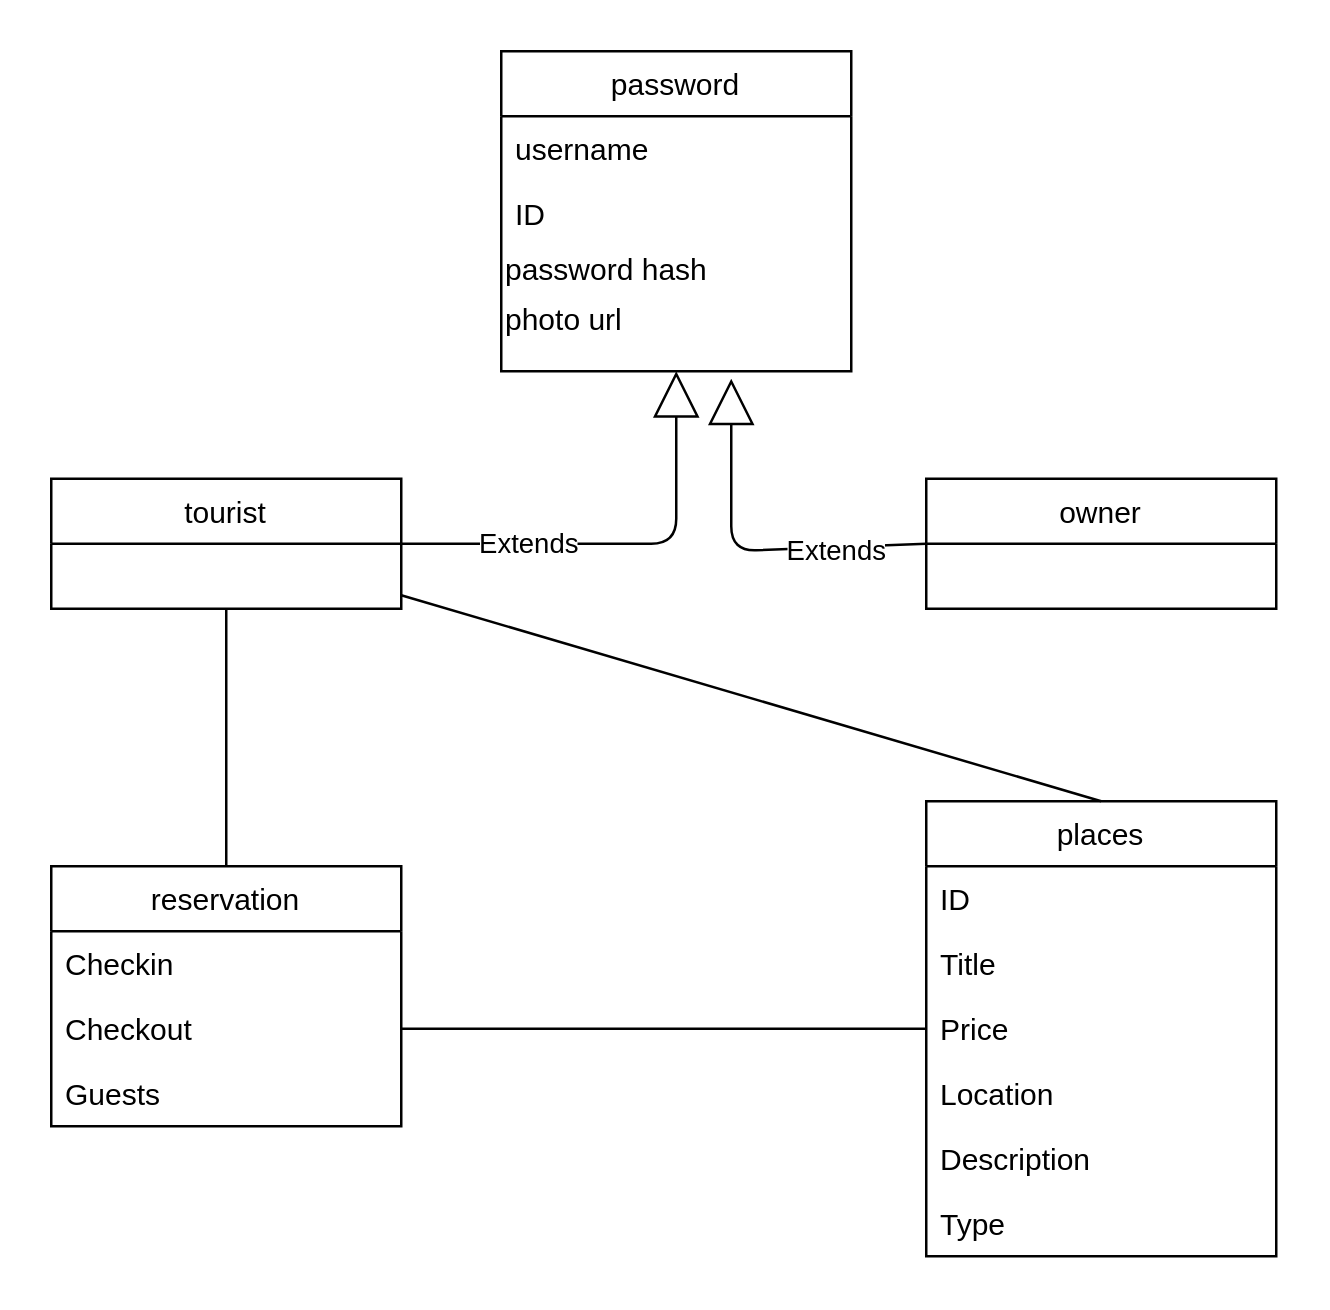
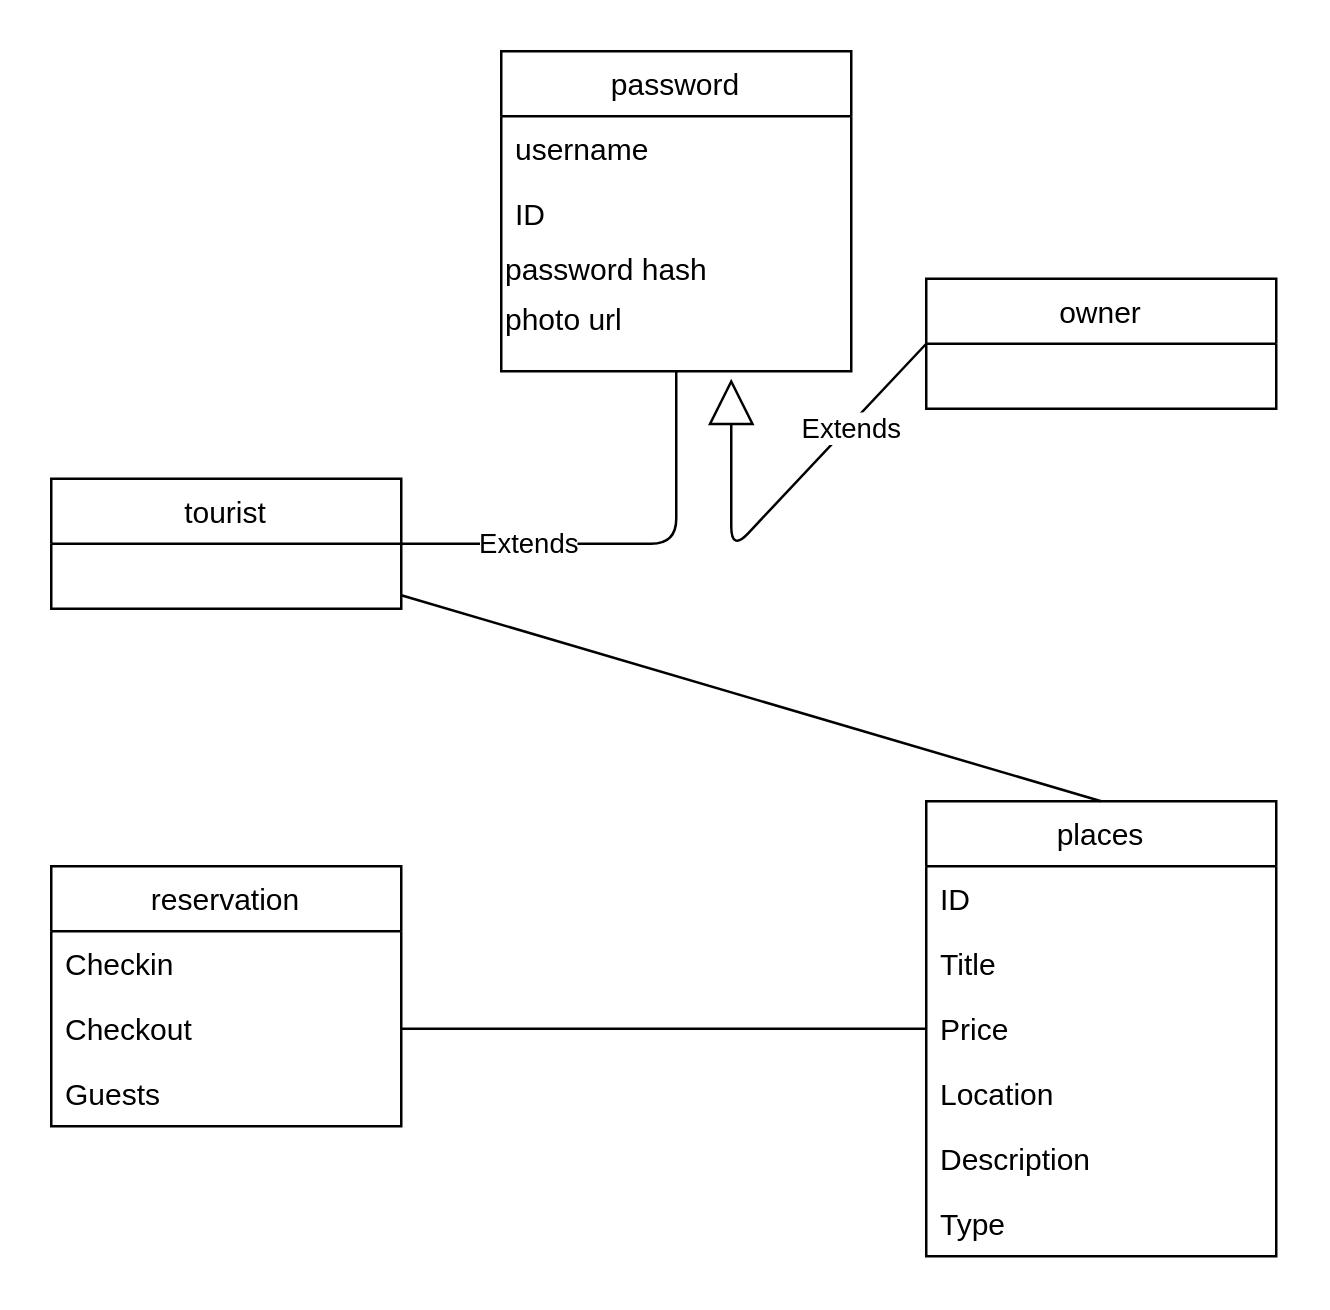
  <mxCell id="0" />
  <mxCell id="1" parent="0" />
  <mxCell id="2" value="password" style="swimlane;fontStyle=0;childLayout=stackLayout;horizontal=1;startSize=26;fillColor=none;horizontalStack=0;resizeParent=1;resizeParentMax=0;resizeLast=0;collapsible=1;marginBottom=0;" vertex="1" parent="1"><mxGeometry x="200" y="20" width="140" height="128" as="geometry" /></mxCell>
  <mxCell id="3" value="username&#10;" style="text;strokeColor=none;fillColor=none;align=left;verticalAlign=top;spacingLeft=4;spacingRight=4;overflow=hidden;rotatable=0;points=[[0,0.5],[1,0.5]];portConstraint=eastwest;" vertex="1" parent="2"><mxGeometry y="26" width="140" height="26" as="geometry" /></mxCell>
  <mxCell id="4" value="ID" style="text;strokeColor=none;fillColor=none;align=left;verticalAlign=top;spacingLeft=4;spacingRight=4;overflow=hidden;rotatable=0;points=[[0,0.5],[1,0.5]];portConstraint=eastwest;" vertex="1" parent="2"><mxGeometry y="52" width="140" height="26" as="geometry" /></mxCell>
  <mxCell id="5" value="&lt;div&gt;password hash&lt;/div&gt;" style="text;html=1;resizable=0;points=[];autosize=1;align=left;verticalAlign=top;spacingTop=-4;" vertex="1" parent="2"><mxGeometry y="78" width="140" height="20" as="geometry" /></mxCell>
  <mxCell id="6" value="&lt;div&gt;photo url&lt;/div&gt;&lt;div&gt;&lt;br&gt;&lt;/div&gt;" style="text;html=1;resizable=0;points=[];autosize=1;align=left;verticalAlign=top;spacingTop=-4;" vertex="1" parent="2"><mxGeometry y="98" width="140" height="30" as="geometry" /></mxCell>
- <mxCell id="7" value="owner" style="swimlane;fontStyle=0;childLayout=stackLayout;horizontal=1;startSize=26;fillColor=none;horizontalStack=0;resizeParent=1;resizeParentMax=0;resizeLast=0;collapsible=1;marginBottom=0;" vertex="1" parent="1"><mxGeometry x="370" y="191" width="140" height="52" as="geometry" /></mxCell>
+ <mxCell id="7" value="owner" style="swimlane;fontStyle=0;childLayout=stackLayout;horizontal=1;startSize=26;fillColor=none;horizontalStack=0;resizeParent=1;resizeParentMax=0;resizeLast=0;collapsible=1;marginBottom=0;" vertex="1" parent="1"><mxGeometry x="370" y="111" width="140" height="52" as="geometry" /></mxCell>
  <mxCell id="8" value="tourist" style="swimlane;fontStyle=0;childLayout=stackLayout;horizontal=1;startSize=26;fillColor=none;horizontalStack=0;resizeParent=1;resizeParentMax=0;resizeLast=0;collapsible=1;marginBottom=0;" vertex="1" parent="1"><mxGeometry x="20" y="191" width="140" height="52" as="geometry" /></mxCell>
- <mxCell id="9" value="Extends" style="endArrow=block;endSize=16;endFill=0;html=1;entryX=0.5;entryY=1;entryDx=0;entryDy=0;exitX=1;exitY=0.5;exitDx=0;exitDy=0;" edge="1" parent="1" source="8" target="2"><mxGeometry x="-0.426" width="160" relative="1" as="geometry"><mxPoint x="100" y="200" as="sourcePoint" /><mxPoint x="260" y="200" as="targetPoint" /><Array as="points"><mxPoint x="270" y="217" /></Array><mxPoint as="offset" /></mxGeometry></mxCell>
+ <mxCell id="9" value="Extends" style="endArrow=none;endSize=16;endFill=0;html=1;entryX=0.5;entryY=1;entryDx=0;entryDy=0;exitX=1;exitY=0.5;exitDx=0;exitDy=0;" edge="1" parent="1" source="8" target="2"><mxGeometry x="-0.426" width="160" relative="1" as="geometry"><mxPoint x="100" y="200" as="sourcePoint" /><mxPoint x="260" y="200" as="targetPoint" /><Array as="points"><mxPoint x="270" y="217" /></Array><mxPoint as="offset" /></mxGeometry></mxCell>
  <mxCell id="10" value="Extends" style="endArrow=block;endSize=16;endFill=0;html=1;exitX=0;exitY=0.5;exitDx=0;exitDy=0;" edge="1" parent="1" source="7"><mxGeometry x="-0.505" y="1" width="160" relative="1" as="geometry"><mxPoint x="290" y="242.5" as="sourcePoint" /><mxPoint x="292" y="151" as="targetPoint" /><Array as="points"><mxPoint x="292" y="220" /></Array><mxPoint y="1" as="offset" /></mxGeometry></mxCell>
  <mxCell id="11" value="places" style="swimlane;fontStyle=0;childLayout=stackLayout;horizontal=1;startSize=26;fillColor=none;horizontalStack=0;resizeParent=1;resizeParentMax=0;resizeLast=0;collapsible=1;marginBottom=0;" vertex="1" parent="1"><mxGeometry x="370" y="320" width="140" height="182" as="geometry" /></mxCell>
  <mxCell id="12" value="ID" style="text;strokeColor=none;fillColor=none;align=left;verticalAlign=top;spacingLeft=4;spacingRight=4;overflow=hidden;rotatable=0;points=[[0,0.5],[1,0.5]];portConstraint=eastwest;" vertex="1" parent="11"><mxGeometry y="26" width="140" height="26" as="geometry" /></mxCell>
  <mxCell id="13" value="Title" style="text;strokeColor=none;fillColor=none;align=left;verticalAlign=top;spacingLeft=4;spacingRight=4;overflow=hidden;rotatable=0;points=[[0,0.5],[1,0.5]];portConstraint=eastwest;" vertex="1" parent="11"><mxGeometry y="52" width="140" height="26" as="geometry" /></mxCell>
  <mxCell id="14" value="Price" style="text;strokeColor=none;fillColor=none;align=left;verticalAlign=top;spacingLeft=4;spacingRight=4;overflow=hidden;rotatable=0;points=[[0,0.5],[1,0.5]];portConstraint=eastwest;" vertex="1" parent="11"><mxGeometry y="78" width="140" height="26" as="geometry" /></mxCell>
  <mxCell id="15" value="Location" style="text;strokeColor=none;fillColor=none;align=left;verticalAlign=top;spacingLeft=4;spacingRight=4;overflow=hidden;rotatable=0;points=[[0,0.5],[1,0.5]];portConstraint=eastwest;" vertex="1" parent="11"><mxGeometry y="104" width="140" height="26" as="geometry" /></mxCell>
  <mxCell id="16" value="Description" style="text;strokeColor=none;fillColor=none;align=left;verticalAlign=top;spacingLeft=4;spacingRight=4;overflow=hidden;rotatable=0;points=[[0,0.5],[1,0.5]];portConstraint=eastwest;" vertex="1" parent="11"><mxGeometry y="130" width="140" height="26" as="geometry" /></mxCell>
  <mxCell id="17" value="Type" style="text;strokeColor=none;fillColor=none;align=left;verticalAlign=top;spacingLeft=4;spacingRight=4;overflow=hidden;rotatable=0;points=[[0,0.5],[1,0.5]];portConstraint=eastwest;" vertex="1" parent="11"><mxGeometry y="156" width="140" height="26" as="geometry" /></mxCell>
  <mxCell id="18" value="reservation" style="swimlane;fontStyle=0;childLayout=stackLayout;horizontal=1;startSize=26;fillColor=none;horizontalStack=0;resizeParent=1;resizeParentMax=0;resizeLast=0;collapsible=1;marginBottom=0;" vertex="1" parent="1"><mxGeometry x="20" y="346" width="140" height="104" as="geometry" /></mxCell>
  <mxCell id="19" value="Checkin" style="text;strokeColor=none;fillColor=none;align=left;verticalAlign=top;spacingLeft=4;spacingRight=4;overflow=hidden;rotatable=0;points=[[0,0.5],[1,0.5]];portConstraint=eastwest;" vertex="1" parent="18"><mxGeometry y="26" width="140" height="26" as="geometry" /></mxCell>
  <mxCell id="20" value="Checkout" style="text;strokeColor=none;fillColor=none;align=left;verticalAlign=top;spacingLeft=4;spacingRight=4;overflow=hidden;rotatable=0;points=[[0,0.5],[1,0.5]];portConstraint=eastwest;" vertex="1" parent="18"><mxGeometry y="52" width="140" height="26" as="geometry" /></mxCell>
  <mxCell id="21" value="Guests" style="text;strokeColor=none;fillColor=none;align=left;verticalAlign=top;spacingLeft=4;spacingRight=4;overflow=hidden;rotatable=0;points=[[0,0.5],[1,0.5]];portConstraint=eastwest;" vertex="1" parent="18"><mxGeometry y="78" width="140" height="26" as="geometry" /></mxCell>
  <mxCell id="22" value="" style="endArrow=none;html=1;entryX=0;entryY=0.5;entryDx=0;entryDy=0;exitX=1;exitY=0.5;exitDx=0;exitDy=0;" edge="1" parent="1" source="20" target="14"><mxGeometry width="50" height="50" relative="1" as="geometry"><mxPoint x="230" y="460" as="sourcePoint" /><mxPoint x="70" y="550" as="targetPoint" /><Array as="points" /></mxGeometry></mxCell>
  <mxCell id="23" value="" style="endArrow=none;html=1;exitX=0.5;exitY=0;exitDx=0;exitDy=0;" edge="1" parent="1" source="11" target="8"><mxGeometry width="50" height="50" relative="1" as="geometry"><mxPoint x="20" y="550" as="sourcePoint" /><mxPoint x="70" y="500" as="targetPoint" /></mxGeometry></mxCell>
- <mxCell id="24" value="" style="endArrow=none;html=1;entryX=0.5;entryY=1;entryDx=0;entryDy=0;exitX=0.5;exitY=0;exitDx=0;exitDy=0;" edge="1" parent="1" source="18" target="8"><mxGeometry width="50" height="50" relative="1" as="geometry"><mxPoint x="20" y="550" as="sourcePoint" /><mxPoint x="70" y="500" as="targetPoint" /></mxGeometry></mxCell>
